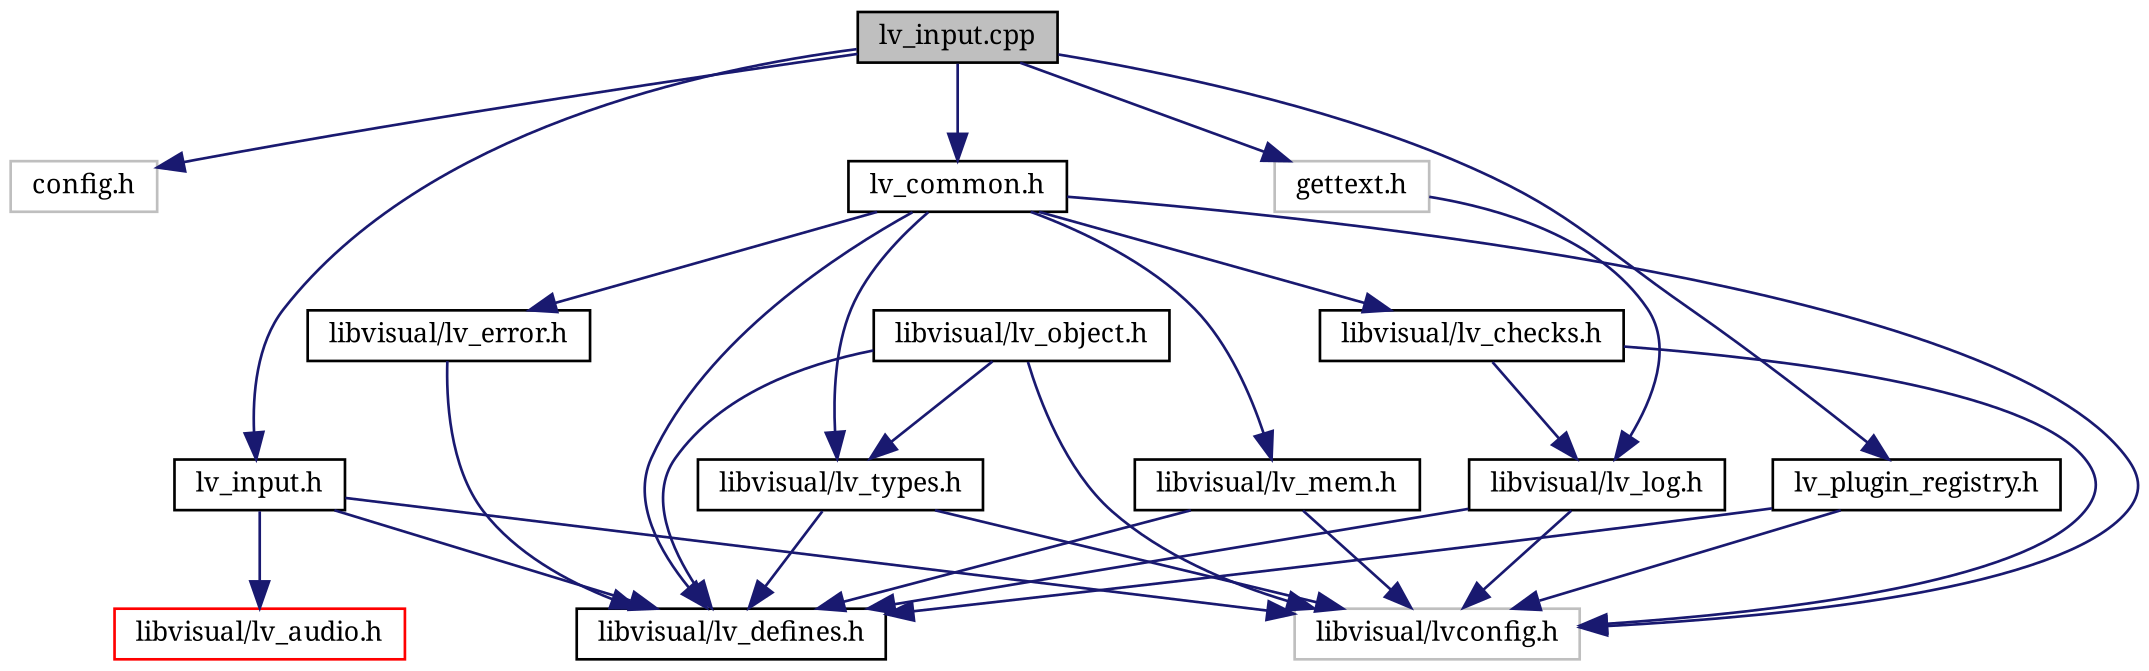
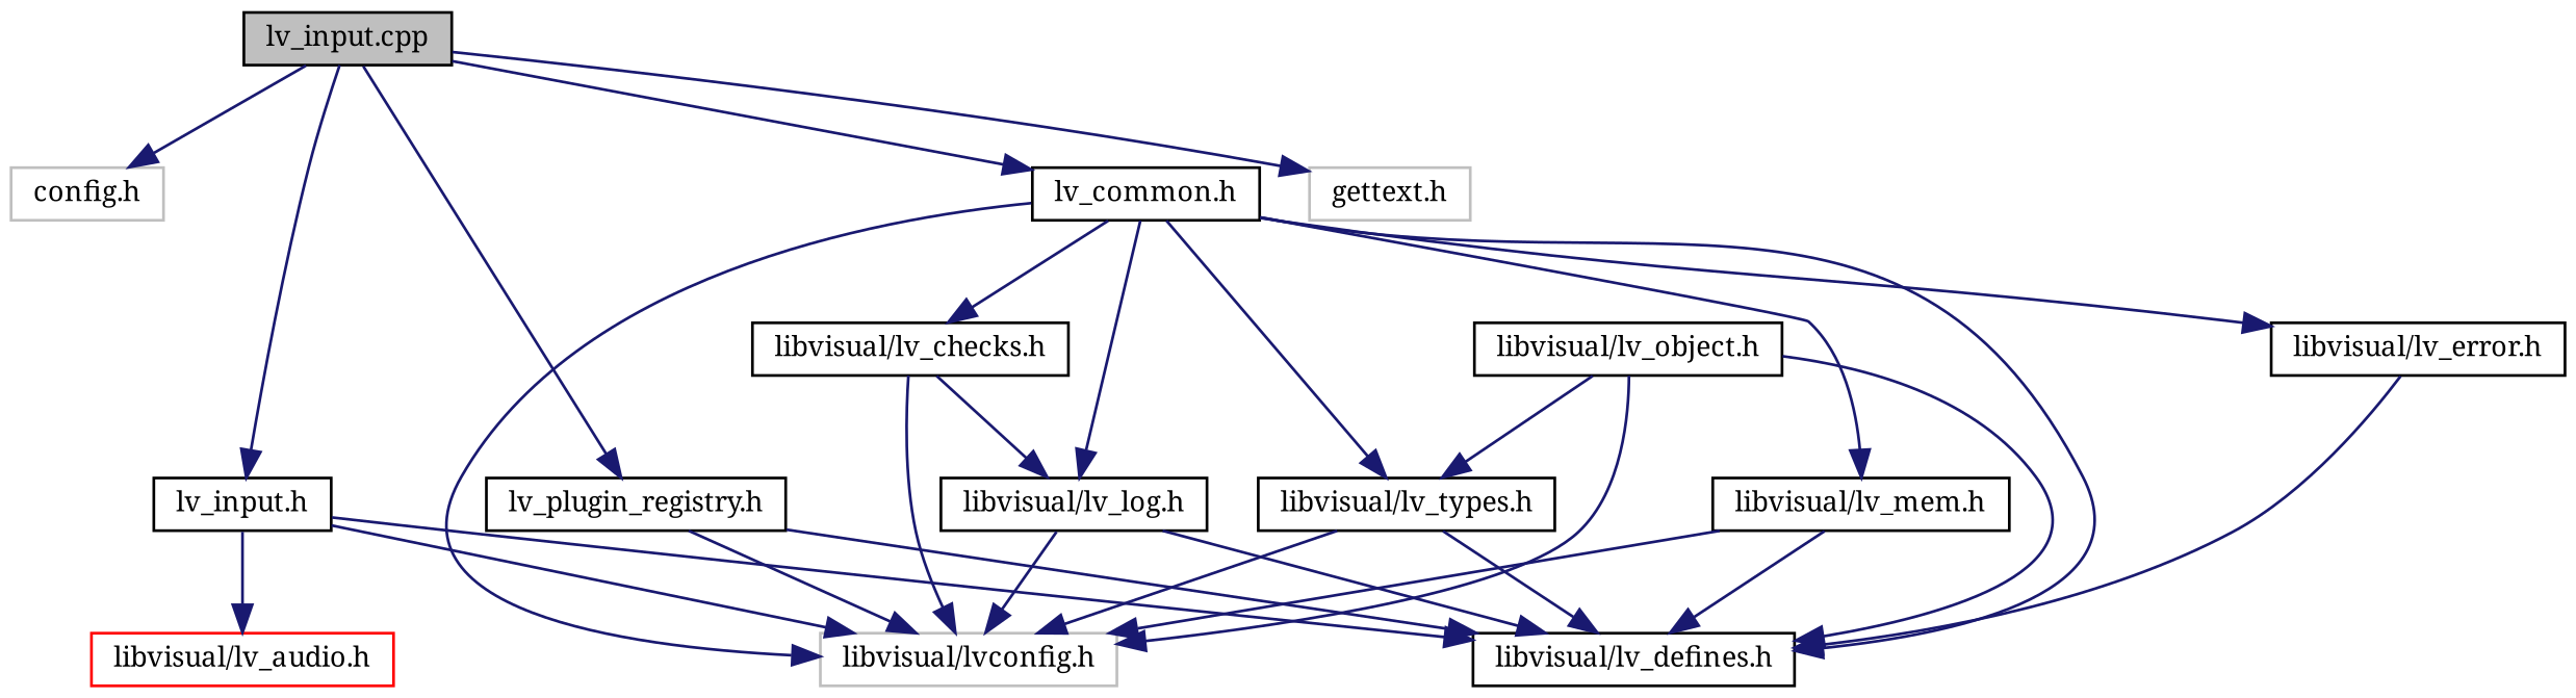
  digraph {
    fontname="Noto Serif"
    node [color=black fillcolor=white fontname="Noto Serif" fontsize=10 shape=record style=filled]
    edge [color=midnightblue fontname="Noto Serif" fontsize=10 labelfontname=Helvetica labelfontsize=10 style=solid]
    n1 [fillcolor=grey75 fontcolor=black height=0.2 label="lv_input.cpp" width=0.4]
    n2 [color=grey75 height=0.2 label="config.h" width=0.4]
    n3 [height=0.2 label="lv_input.h" width=0.4]
    n4 [height=0.2 label="lv_common.h" width=0.4]
    n5 [height=0.2 label="lv_plugin_registry.h" width=0.4]
    n6 [color=grey75 height=0.2 label="gettext.h" width=0.4]
    n7 [color=grey75 height=0.2 label="libvisual/lvconfig.h" width=0.4]
    n8 [height=0.2 label="libvisual/lv_defines.h" width=0.4]
    n9 [color=red height=0.2 label="libvisual/lv_audio.h" width=0.4]
    n10 [height=0.2 label="libvisual/lv_types.h" width=0.4]
    n11 [height=0.2 label="libvisual/lv_mem.h" width=0.4]
    n12 [height=0.2 label="libvisual/lv_log.h" width=0.4]
    n13 [height=0.2 label="libvisual/lv_checks.h" width=0.4]
    n14 [height=0.2 label="libvisual/lv_error.h" width=0.4]
    n15 [height=0.2 label="libvisual/lv_object.h" width=0.4]
    n1 -> n2
    n1 -> n3
    n1 -> n4
    n1 -> n5
    n1 -> n6
    n3 -> n7
    n3 -> n8
    n3 -> n9
    n4 -> n7
    n4 -> n8
    n4 -> n10
    n4 -> n11
-   n6 -> n12
+   n4 -> n12
    n4 -> n13
    n4 -> n14
    n5 -> n7
    n5 -> n8
    n10 -> n7
    n10 -> n8
    n11 -> n7
    n11 -> n8
    n12 -> n7
    n12 -> n8
    n13 -> n7
    n13 -> n12
    n14 -> n8
    n15 -> n7
    n15 -> n8
    n15 -> n10
  }
